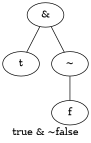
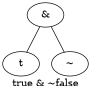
  graph {
    label="true & ~false"
    n1 [label="&"]
    n2 [label=t]
    n3 [label="~"]
-   n4 [label=f]
    n1 -- n2
    n1 -- n3
-   n3 -- n4
  }
